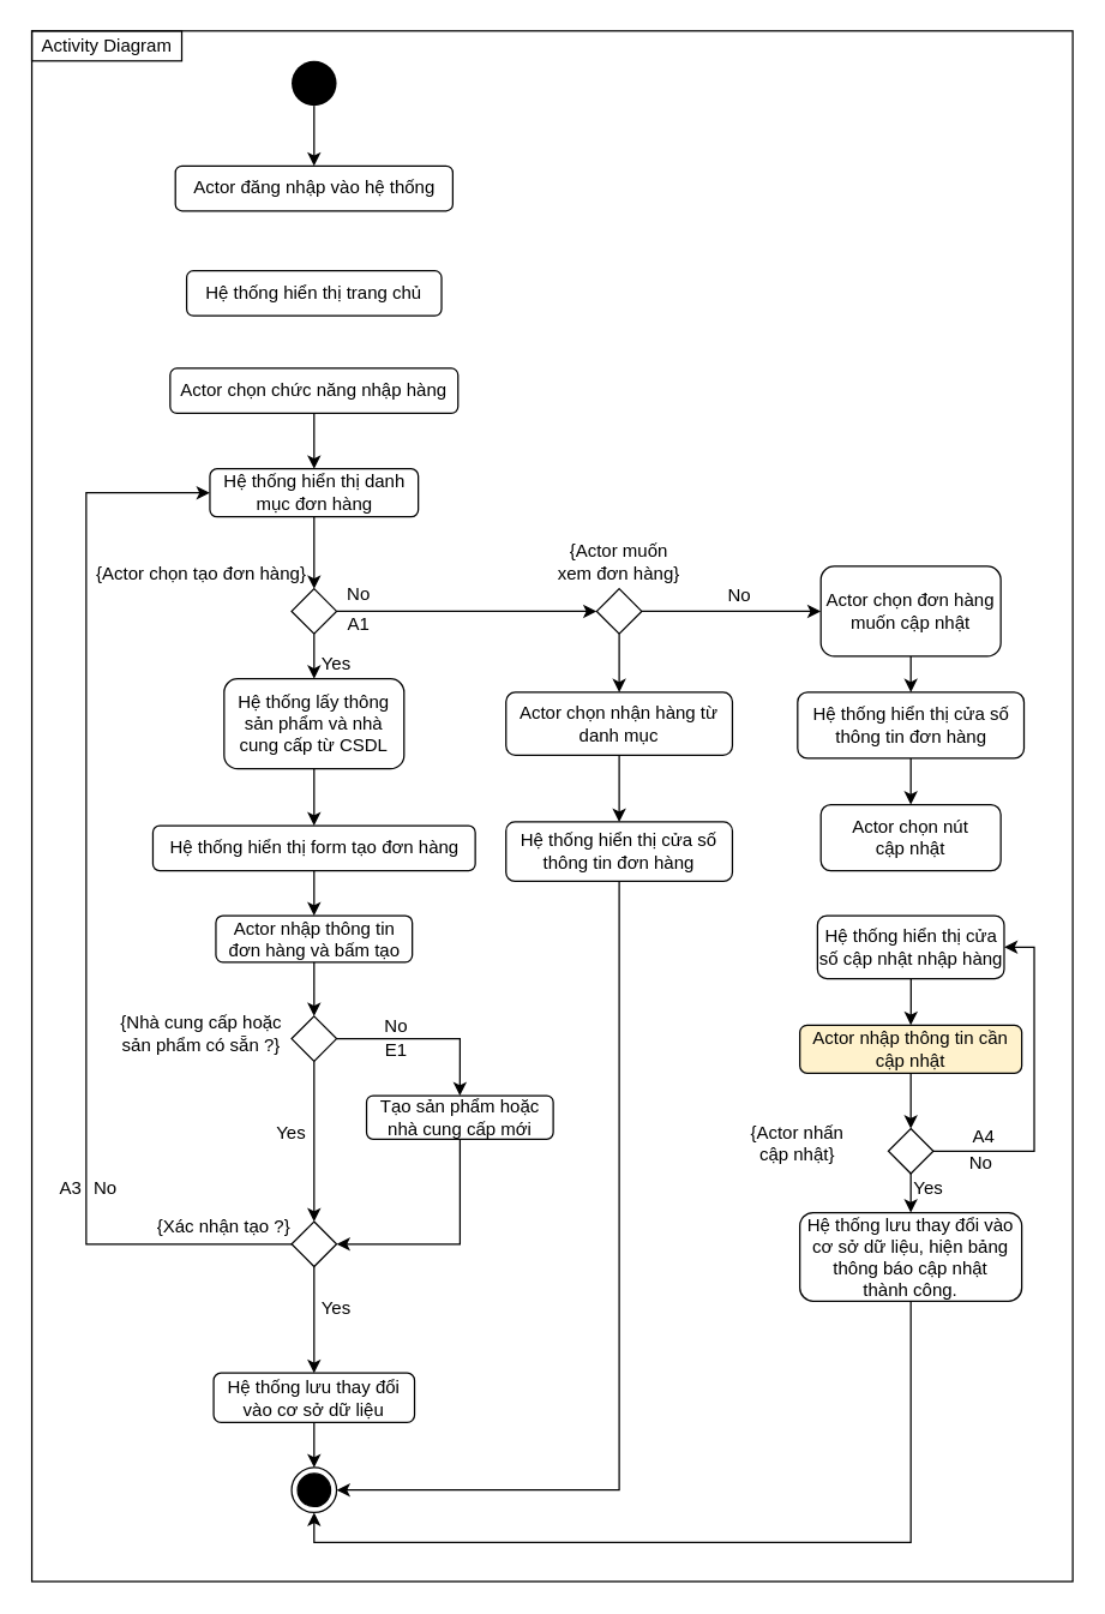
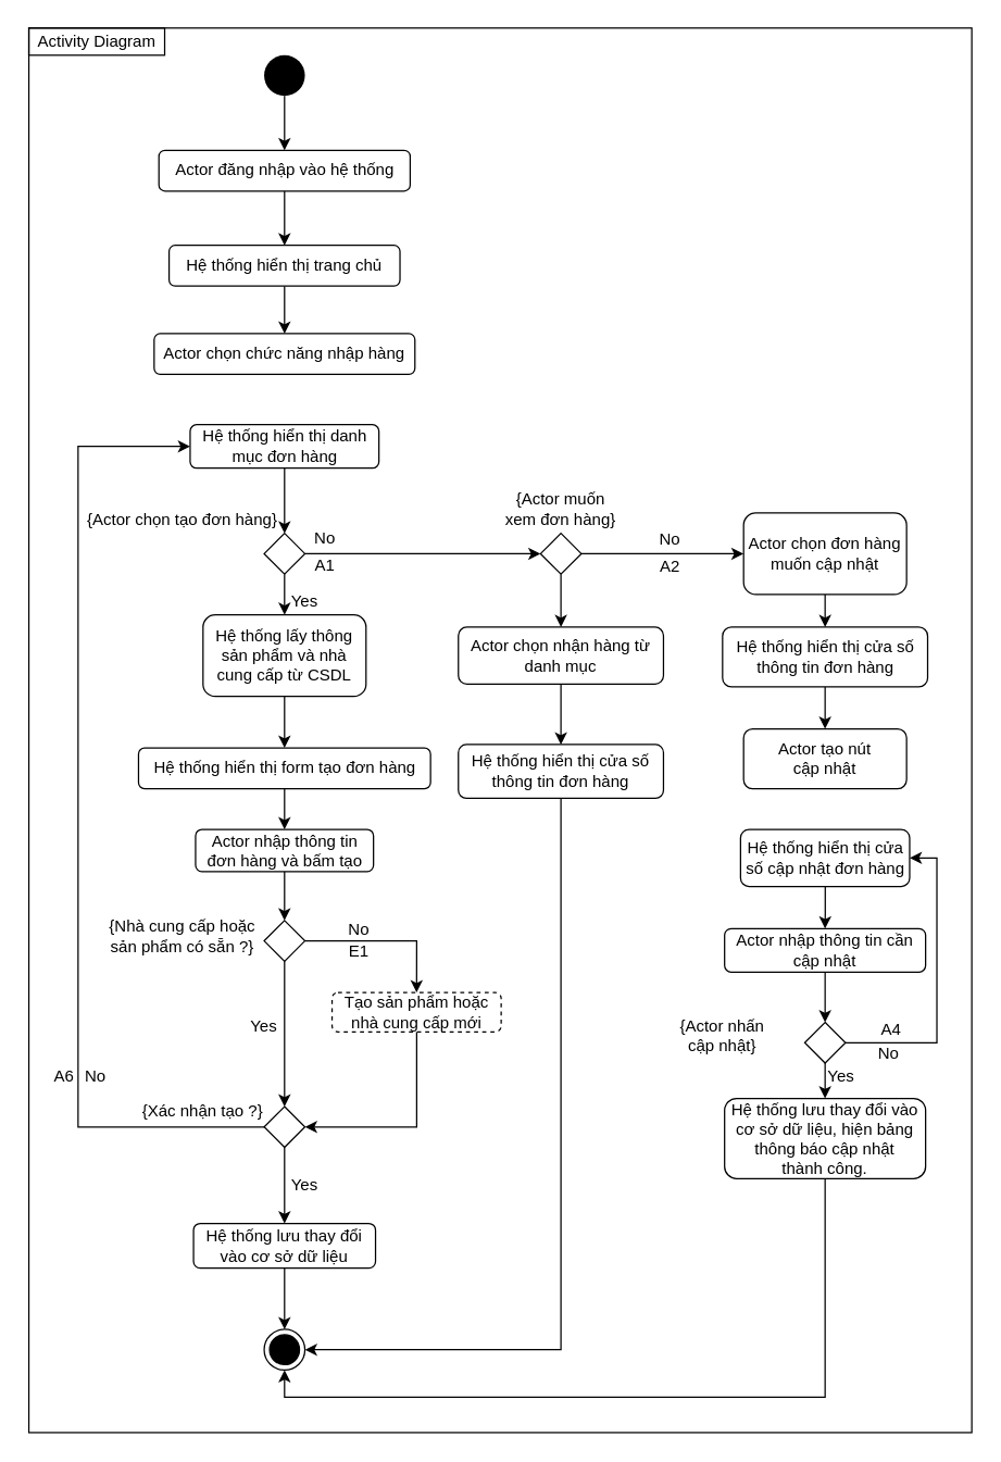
  <mxCell id="0" />
  <mxCell id="1" parent="0" />
  <mxCell id="2" value="" style="rounded=0;whiteSpace=wrap;html=1;fillColor=none;" parent="1" vertex="1"><mxGeometry x="20.75" y="20" width="694.25" height="1034" as="geometry" /></mxCell>
  <mxCell id="3" value="" style="edgeStyle=elbowEdgeStyle;elbow=vertical;endArrow=classic;html=1;exitX=0.5;exitY=1;exitDx=0;exitDy=0;entryX=0.5;entryY=0;entryDx=0;entryDy=0;" parent="1" edge="1"><mxGeometry width="50" height="50" relative="1" as="geometry"><mxPoint x="209" y="70" as="sourcePoint" /><mxPoint x="209" y="110" as="targetPoint" /></mxGeometry></mxCell>
  <mxCell id="4" value="" style="ellipse;fillColor=#000000;strokeColor=none;" parent="1" vertex="1"><mxGeometry x="194" width="30" height="30" as="geometry" y="40" /></mxCell>
+ <mxCell id="5" value="" style="edgeStyle=orthogonalEdgeStyle;rounded=0;orthogonalLoop=1;jettySize=auto;html=1;" parent="1" source="6" target="8" edge="1"><mxGeometry relative="1" as="geometry" /></mxCell>
  <mxCell id="6" value="Actor đăng nhập vào hệ thống" style="rounded=1;whiteSpace=wrap;html=1;fillColor=#FFFFFF;" parent="1" vertex="1"><mxGeometry x="116.5" y="110" width="185" height="30" as="geometry" /></mxCell>
+ <mxCell id="7" value="" style="edgeStyle=orthogonalEdgeStyle;rounded=0;orthogonalLoop=1;jettySize=auto;html=1;" parent="1" source="8" target="21" edge="1"><mxGeometry relative="1" as="geometry" /></mxCell>
  <mxCell id="8" value="Hệ thống hiển thị trang chủ" style="rounded=1;whiteSpace=wrap;html=1;fillColor=#FFFFFF;" parent="1" vertex="1"><mxGeometry x="124" y="180" width="170" height="30" as="geometry" /></mxCell>
  <mxCell id="9" style="edgeStyle=orthogonalEdgeStyle;rounded=0;orthogonalLoop=1;jettySize=auto;html=1;exitX=0.5;exitY=1;exitDx=0;exitDy=0;entryX=0.5;entryY=0;entryDx=0;entryDy=0;" edge="1" parent="1" source="10" target="34"><mxGeometry relative="1" as="geometry" /></mxCell>
  <mxCell id="10" value="&lt;div&gt;Hệ thống hiển thị form tạo đơn hàng&lt;/div&gt;" style="rounded=1;whiteSpace=wrap;html=1;fillColor=#FFFFFF;" parent="1" vertex="1"><mxGeometry x="101.5" y="550" width="215" height="30" as="geometry" /></mxCell>
  <mxCell id="11" style="edgeStyle=orthogonalEdgeStyle;rounded=0;orthogonalLoop=1;jettySize=auto;html=1;exitX=0.5;exitY=1;exitDx=0;exitDy=0;entryX=0.5;entryY=0;entryDx=0;entryDy=0;" edge="1" parent="1" source="13" target="54"><mxGeometry relative="1" as="geometry" /></mxCell>
  <mxCell id="12" style="edgeStyle=orthogonalEdgeStyle;rounded=0;orthogonalLoop=1;jettySize=auto;html=1;exitX=1;exitY=0.5;exitDx=0;exitDy=0;entryX=0;entryY=0.5;entryDx=0;entryDy=0;" edge="1" parent="1" source="13" target="60"><mxGeometry relative="1" as="geometry" /></mxCell>
  <mxCell id="13" value="" style="rhombus;fillColor=#FFFFFF;" parent="1" vertex="1"><mxGeometry x="194" y="392" width="30" height="30" as="geometry" /></mxCell>
  <mxCell id="14" value="{Actor chọn tạo đơn hàng}" style="text;html=1;strokeColor=none;fillColor=none;align=center;verticalAlign=middle;whiteSpace=wrap;rounded=0;" parent="1" vertex="1"><mxGeometry x="59" y="372" width="150" height="20" as="geometry" /></mxCell>
  <mxCell id="15" value="&lt;div&gt;Yes&lt;/div&gt;" style="text;html=1;strokeColor=none;fillColor=none;align=center;verticalAlign=middle;whiteSpace=wrap;rounded=0;" parent="1" vertex="1"><mxGeometry x="209" y="432" width="30" height="20" as="geometry" /></mxCell>
  <mxCell id="16" value="&lt;div&gt;No&lt;/div&gt;" style="text;html=1;strokeColor=none;fillColor=none;align=center;verticalAlign=middle;whiteSpace=wrap;rounded=0;" parent="1" vertex="1"><mxGeometry x="224" y="386" width="30" height="20" as="geometry" /></mxCell>
  <mxCell id="17" value="" style="ellipse;html=1;shape=endState;fillColor=#000000;strokeColor=#000000;" parent="1" vertex="1"><mxGeometry x="194" y="978" width="30" height="30" as="geometry" /></mxCell>
  <mxCell id="18" style="edgeStyle=orthogonalEdgeStyle;rounded=0;orthogonalLoop=1;jettySize=auto;html=1;exitX=0.5;exitY=1;exitDx=0;exitDy=0;entryX=1;entryY=0.5;entryDx=0;entryDy=0;" edge="1" parent="1" source="19" target="17"><mxGeometry relative="1" as="geometry" /></mxCell>
  <mxCell id="19" value="Hệ thống hiển thị cửa số thông tin đơn hàng" style="rounded=1;whiteSpace=wrap;html=1;fillColor=#FFFFFF;" parent="1" vertex="1"><mxGeometry x="337" y="547.5" width="151" height="39.5" as="geometry" /></mxCell>
- <mxCell id="20" value="" style="edgeStyle=orthogonalEdgeStyle;rounded=0;orthogonalLoop=1;jettySize=auto;html=1;" parent="1" source="21" target="23" edge="1"><mxGeometry relative="1" as="geometry" /></mxCell>
  <mxCell id="21" value="Actor chọn chức năng nhập hàng" style="rounded=1;whiteSpace=wrap;html=1;fillColor=#FFFFFF;" parent="1" vertex="1"><mxGeometry x="113" y="245" width="192" height="30" as="geometry" /></mxCell>
  <mxCell id="22" value="" style="edgeStyle=orthogonalEdgeStyle;rounded=0;orthogonalLoop=1;jettySize=auto;html=1;entryX=0.5;entryY=0;entryDx=0;entryDy=0;" parent="1" source="23" target="13" edge="1"><mxGeometry relative="1" as="geometry" /></mxCell>
  <mxCell id="23" value="Hệ thống hiển thị danh mục đơn hàng" style="rounded=1;whiteSpace=wrap;html=1;fillColor=#FFFFFF;" parent="1" vertex="1"><mxGeometry x="139.5" y="312" width="139" height="32" as="geometry" /></mxCell>
  <mxCell id="24" value="" style="edgeStyle=orthogonalEdgeStyle;rounded=0;orthogonalLoop=1;jettySize=auto;html=1;" parent="1" source="25" target="30" edge="1"><mxGeometry relative="1" as="geometry" /></mxCell>
- <mxCell id="25" value="Hệ thống hiển thị cửa số cập nhật nhập hàng" style="rounded=1;whiteSpace=wrap;html=1;fillColor=#FFFFFF;" parent="1" vertex="1"><mxGeometry x="544.75" y="610" width="124.5" height="42" as="geometry" /></mxCell>
+ <mxCell id="25" value="Hệ thống hiển thị cửa số cập nhật đơn hàng" style="rounded=1;whiteSpace=wrap;html=1;fillColor=#FFFFFF;" parent="1" vertex="1"><mxGeometry x="544.75" y="610" width="124.5" height="42" as="geometry" /></mxCell>
  <mxCell id="26" value="&lt;div&gt;Yes&lt;/div&gt;" style="text;html=1;strokeColor=none;fillColor=none;align=center;verticalAlign=middle;whiteSpace=wrap;rounded=0;" parent="1" vertex="1"><mxGeometry x="604" y="782" width="30" height="20" as="geometry" /></mxCell>
  <mxCell id="27" value="" style="edgeStyle=orthogonalEdgeStyle;rounded=0;orthogonalLoop=1;jettySize=auto;html=1;entryX=0.5;entryY=0;entryDx=0;entryDy=0;" parent="1" source="28" target="19" edge="1"><mxGeometry relative="1" as="geometry"><mxPoint x="369.5" y="537" as="targetPoint" /></mxGeometry></mxCell>
  <mxCell id="28" value="Actor chọn nhận hàng từ danh mục" style="rounded=1;whiteSpace=wrap;html=1;fillColor=#FFFFFF;" parent="1" vertex="1"><mxGeometry x="337" y="461" width="151" height="42" as="geometry" /></mxCell>
  <mxCell id="29" style="edgeStyle=orthogonalEdgeStyle;rounded=0;orthogonalLoop=1;jettySize=auto;html=1;exitX=0.5;exitY=1;exitDx=0;exitDy=0;entryX=0.5;entryY=0;entryDx=0;entryDy=0;" edge="1" parent="1" source="30" target="69"><mxGeometry relative="1" as="geometry" /></mxCell>
- <mxCell id="30" value="Actor nhập thông tin cần cập nhật" style="rounded=1;whiteSpace=wrap;html=1;fillColor=#fff2cc;" parent="1" vertex="1"><mxGeometry x="533" y="683" width="148" height="32" as="geometry" /></mxCell>
+ <mxCell id="30" value="Actor nhập thông tin cần cập nhật" style="rounded=1;whiteSpace=wrap;html=1;fillColor=#FFFFFF;" parent="1" vertex="1"><mxGeometry x="533" y="683" width="148" height="32" as="geometry" /></mxCell>
  <mxCell id="31" style="edgeStyle=orthogonalEdgeStyle;rounded=0;orthogonalLoop=1;jettySize=auto;html=1;exitX=0.5;exitY=1;exitDx=0;exitDy=0;entryX=0.5;entryY=1;entryDx=0;entryDy=0;" edge="1" parent="1" source="32" target="17"><mxGeometry relative="1" as="geometry" /></mxCell>
  <mxCell id="32" value="Hệ thống lưu thay đổi vào cơ sở dữ liệu, hiện bảng thông báo cập nhật &lt;br&gt;thành công." style="rounded=1;whiteSpace=wrap;html=1;fillColor=#FFFFFF;" parent="1" vertex="1"><mxGeometry x="533" y="808" width="148" height="59" as="geometry" /></mxCell>
  <mxCell id="33" value="" style="edgeStyle=orthogonalEdgeStyle;rounded=0;orthogonalLoop=1;jettySize=auto;html=1;" parent="1" source="34" target="46" edge="1"><mxGeometry relative="1" as="geometry" /></mxCell>
  <mxCell id="34" value="Actor nhập thông tin đơn hàng và bấm tạo" style="rounded=1;whiteSpace=wrap;html=1;fillColor=#FFFFFF;" parent="1" vertex="1"><mxGeometry x="143.5" y="610" width="131" height="31" as="geometry" /></mxCell>
  <mxCell id="35" style="edgeStyle=orthogonalEdgeStyle;rounded=0;orthogonalLoop=1;jettySize=auto;html=1;exitX=0.5;exitY=1;exitDx=0;exitDy=0;entryX=0.5;entryY=0;entryDx=0;entryDy=0;" edge="1" parent="1" source="36" target="17"><mxGeometry relative="1" as="geometry" /></mxCell>
- <mxCell id="36" value="Hệ thống lưu thay đổi vào cơ sở dữ liệu" style="rounded=1;whiteSpace=wrap;html=1;fillColor=#FFFFFF;" parent="1" vertex="1"><mxGeometry x="142" y="915" width="134" height="33" as="geometry" /></mxCell>
+ <mxCell id="36" value="Hệ thống lưu thay đổi vào cơ sở dữ liệu" style="rounded=1;whiteSpace=wrap;html=1;fillColor=#FFFFFF;" parent="1" vertex="1"><mxGeometry x="142" y="900" width="134" height="33" as="geometry" /></mxCell>
  <mxCell id="37" value="&lt;div&gt;No&lt;/div&gt;" style="text;html=1;strokeColor=none;fillColor=none;align=center;verticalAlign=middle;whiteSpace=wrap;rounded=0;" parent="1" vertex="1"><mxGeometry x="639.25" y="765" width="30" height="20" as="geometry" /></mxCell>
  <mxCell id="38" value="" style="edgeStyle=orthogonalEdgeStyle;rounded=0;orthogonalLoop=1;jettySize=auto;html=1;" parent="1" source="40" target="36" edge="1"><mxGeometry relative="1" as="geometry" /></mxCell>
  <mxCell id="39" style="edgeStyle=orthogonalEdgeStyle;rounded=0;orthogonalLoop=1;jettySize=auto;html=1;exitX=0;exitY=0.5;exitDx=0;exitDy=0;entryX=0;entryY=0.5;entryDx=0;entryDy=0;" parent="1" source="40" target="23" edge="1"><mxGeometry relative="1" as="geometry"><Array as="points"><mxPoint x="57" y="829" /><mxPoint x="57" y="328" /></Array></mxGeometry></mxCell>
  <mxCell id="40" value="" style="rhombus;fillColor=#FFFFFF;" parent="1" vertex="1"><mxGeometry x="194" y="814" width="30" height="30" as="geometry" /></mxCell>
  <mxCell id="41" value="{Xác nhận tạo ?}" style="text;html=1;strokeColor=none;fillColor=none;align=center;verticalAlign=middle;whiteSpace=wrap;rounded=0;" parent="1" vertex="1"><mxGeometry x="101.5" y="808" width="94" height="20" as="geometry" /></mxCell>
  <mxCell id="42" value="&lt;div&gt;Yes&lt;/div&gt;" style="text;html=1;strokeColor=none;fillColor=none;align=center;verticalAlign=middle;whiteSpace=wrap;rounded=0;" parent="1" vertex="1"><mxGeometry x="209" y="862" width="30" height="20" as="geometry" /></mxCell>
  <mxCell id="43" value="&lt;div&gt;No&lt;/div&gt;" style="text;html=1;strokeColor=none;fillColor=none;align=center;verticalAlign=middle;whiteSpace=wrap;rounded=0;" parent="1" vertex="1"><mxGeometry x="55" y="782" width="30" height="20" as="geometry" /></mxCell>
  <mxCell id="44" style="edgeStyle=orthogonalEdgeStyle;rounded=0;orthogonalLoop=1;jettySize=auto;html=1;entryX=0.5;entryY=0;entryDx=0;entryDy=0;" parent="1" source="46" target="49" edge="1"><mxGeometry relative="1" as="geometry" /></mxCell>
  <mxCell id="45" style="edgeStyle=orthogonalEdgeStyle;rounded=0;orthogonalLoop=1;jettySize=auto;html=1;entryX=0.5;entryY=0;entryDx=0;entryDy=0;" parent="1" source="46" target="40" edge="1"><mxGeometry relative="1" as="geometry" /></mxCell>
  <mxCell id="46" value="" style="rhombus;fillColor=#FFFFFF;" parent="1" vertex="1"><mxGeometry x="194" y="677" width="30" height="30" as="geometry" /></mxCell>
  <mxCell id="47" value="{Nhà cung cấp hoặc sản phẩm có sẵn ?}" style="text;html=1;strokeColor=none;fillColor=none;align=center;verticalAlign=middle;whiteSpace=wrap;rounded=0;" parent="1" vertex="1"><mxGeometry x="68" y="671" width="132" height="36" as="geometry" /></mxCell>
  <mxCell id="48" style="edgeStyle=orthogonalEdgeStyle;rounded=0;orthogonalLoop=1;jettySize=auto;html=1;entryX=1;entryY=0.5;entryDx=0;entryDy=0;" parent="1" source="49" target="40" edge="1"><mxGeometry relative="1" as="geometry"><Array as="points"><mxPoint x="306" y="829" /></Array></mxGeometry></mxCell>
- <mxCell id="49" value="Tạo sản phẩm hoặc nhà cung cấp mới" style="rounded=1;whiteSpace=wrap;html=1;fillColor=#FFFFFF;" parent="1" vertex="1"><mxGeometry x="244" y="730" width="124.5" height="29" as="geometry" /></mxCell>
+ <mxCell id="49" value="Tạo sản phẩm hoặc nhà cung cấp mới" style="rounded=1;whiteSpace=wrap;html=1;fillColor=#FFFFFF;dashed=1;" parent="1" vertex="1"><mxGeometry x="244" y="730" width="124.5" height="29" as="geometry" /></mxCell>
  <mxCell id="50" value="&lt;div&gt;Yes&lt;/div&gt;" style="text;html=1;strokeColor=none;fillColor=none;align=center;verticalAlign=middle;whiteSpace=wrap;rounded=0;" parent="1" vertex="1"><mxGeometry x="179" y="745" width="30" height="20" as="geometry" /></mxCell>
  <mxCell id="51" value="&lt;div&gt;No&lt;/div&gt;" style="text;html=1;strokeColor=none;fillColor=none;align=center;verticalAlign=middle;whiteSpace=wrap;rounded=0;" parent="1" vertex="1"><mxGeometry x="248.5" y="674" width="30" height="20" as="geometry" /></mxCell>
  <mxCell id="52" value="Activity Diagram" style="rounded=0;whiteSpace=wrap;html=1;fillColor=none;" parent="1" vertex="1"><mxGeometry x="20.75" y="20" width="100" height="20" as="geometry" /></mxCell>
  <mxCell id="53" style="edgeStyle=orthogonalEdgeStyle;rounded=0;orthogonalLoop=1;jettySize=auto;html=1;exitX=0.5;exitY=1;exitDx=0;exitDy=0;entryX=0.5;entryY=0;entryDx=0;entryDy=0;" edge="1" parent="1" source="54" target="10"><mxGeometry relative="1" as="geometry" /></mxCell>
  <mxCell id="54" value="Hệ thống lấy thông sản phẩm và nhà cung cấp từ CSDL" style="rounded=1;whiteSpace=wrap;html=1;" vertex="1" parent="1"><mxGeometry x="149" y="452" width="120" height="60" as="geometry" /></mxCell>
  <mxCell id="55" value="A1" style="text;html=1;strokeColor=none;fillColor=none;align=center;verticalAlign=middle;whiteSpace=wrap;rounded=0;" vertex="1" parent="1"><mxGeometry x="219" y="406" width="40" height="20" as="geometry" /></mxCell>
- <mxCell id="56" value="A3" style="text;html=1;strokeColor=none;fillColor=none;align=center;verticalAlign=middle;whiteSpace=wrap;rounded=0;" vertex="1" parent="1"><mxGeometry x="27" y="782" width="40" height="20" as="geometry" /></mxCell>
+ <mxCell id="56" value="A6" style="text;html=1;strokeColor=none;fillColor=none;align=center;verticalAlign=middle;whiteSpace=wrap;rounded=0;" vertex="1" parent="1"><mxGeometry x="27" y="782" width="40" height="20" as="geometry" /></mxCell>
  <mxCell id="57" value="E1" style="text;html=1;strokeColor=none;fillColor=none;align=center;verticalAlign=middle;whiteSpace=wrap;rounded=0;" vertex="1" parent="1"><mxGeometry x="243.5" y="690" width="40" height="20" as="geometry" /></mxCell>
  <mxCell id="58" style="edgeStyle=orthogonalEdgeStyle;rounded=0;orthogonalLoop=1;jettySize=auto;html=1;exitX=0.5;exitY=1;exitDx=0;exitDy=0;entryX=0.5;entryY=0;entryDx=0;entryDy=0;" edge="1" parent="1" source="60" target="28"><mxGeometry relative="1" as="geometry" /></mxCell>
  <mxCell id="59" style="edgeStyle=orthogonalEdgeStyle;rounded=0;orthogonalLoop=1;jettySize=auto;html=1;exitX=1;exitY=0.5;exitDx=0;exitDy=0;entryX=0;entryY=0.5;entryDx=0;entryDy=0;" edge="1" parent="1" source="60" target="63"><mxGeometry relative="1" as="geometry" /></mxCell>
  <mxCell id="60" value="" style="rhombus;" vertex="1" parent="1"><mxGeometry x="397.5" y="392" width="30" height="30" as="geometry" /></mxCell>
  <mxCell id="61" value="{Actor muốn xem đơn hàng}" style="text;html=1;strokeColor=none;fillColor=none;align=center;verticalAlign=middle;whiteSpace=wrap;rounded=0;" vertex="1" parent="1"><mxGeometry x="366" y="364" width="93" height="20" as="geometry" /></mxCell>
  <mxCell id="62" style="edgeStyle=orthogonalEdgeStyle;rounded=0;orthogonalLoop=1;jettySize=auto;html=1;exitX=0.5;exitY=1;exitDx=0;exitDy=0;entryX=0.5;entryY=0;entryDx=0;entryDy=0;" edge="1" parent="1" source="63" target="65"><mxGeometry relative="1" as="geometry" /></mxCell>
  <mxCell id="63" value="Actor chọn đơn hàng muốn cập nhật" style="rounded=1;whiteSpace=wrap;html=1;" vertex="1" parent="1"><mxGeometry x="547" y="377" width="120" height="60" as="geometry" /></mxCell>
  <mxCell id="64" style="edgeStyle=orthogonalEdgeStyle;rounded=0;orthogonalLoop=1;jettySize=auto;html=1;exitX=0.5;exitY=1;exitDx=0;exitDy=0;entryX=0.5;entryY=0;entryDx=0;entryDy=0;" edge="1" parent="1" source="65" target="66"><mxGeometry relative="1" as="geometry" /></mxCell>
  <mxCell id="65" value="Hệ thống hiển thị cửa số thông tin đơn hàng" style="rounded=1;whiteSpace=wrap;html=1;fillColor=#FFFFFF;" vertex="1" parent="1"><mxGeometry x="531.5" y="461" width="151" height="44" as="geometry" /></mxCell>
- <mxCell id="66" value="Actor chọn nút &lt;br&gt;cập nhật" style="rounded=1;whiteSpace=wrap;html=1;" vertex="1" parent="1"><mxGeometry x="547" y="536" width="120" height="44" as="geometry" /></mxCell>
+ <mxCell id="66" value="Actor tạo nút &lt;br&gt;cập nhật" style="rounded=1;whiteSpace=wrap;html=1;" vertex="1" parent="1"><mxGeometry x="547" y="536" width="120" height="44" as="geometry" /></mxCell>
  <mxCell id="67" style="edgeStyle=orthogonalEdgeStyle;rounded=0;orthogonalLoop=1;jettySize=auto;html=1;exitX=0.5;exitY=1;exitDx=0;exitDy=0;entryX=0.5;entryY=0;entryDx=0;entryDy=0;" edge="1" parent="1" source="69" target="32"><mxGeometry relative="1" as="geometry" /></mxCell>
  <mxCell id="68" style="edgeStyle=orthogonalEdgeStyle;rounded=0;orthogonalLoop=1;jettySize=auto;html=1;exitX=1;exitY=0.5;exitDx=0;exitDy=0;entryX=1;entryY=0.5;entryDx=0;entryDy=0;" edge="1" parent="1" source="69" target="25"><mxGeometry relative="1" as="geometry" /></mxCell>
  <mxCell id="69" value="" style="rhombus;" vertex="1" parent="1"><mxGeometry x="592" y="752" width="30" height="30" as="geometry" /></mxCell>
  <mxCell id="70" value="{Actor nhấn cập nhật}" style="text;html=1;strokeColor=none;fillColor=none;align=center;verticalAlign=middle;whiteSpace=wrap;rounded=0;" vertex="1" parent="1"><mxGeometry x="493" y="752" width="77" height="20" as="geometry" /></mxCell>
+ <mxCell id="71" value="A2" style="text;html=1;strokeColor=none;fillColor=none;align=center;verticalAlign=middle;whiteSpace=wrap;rounded=0;" vertex="1" parent="1"><mxGeometry x="473" y="407" width="40" height="20" as="geometry" /></mxCell>
  <mxCell id="72" value="No" style="text;html=1;strokeColor=none;fillColor=none;align=center;verticalAlign=middle;whiteSpace=wrap;rounded=0;" vertex="1" parent="1"><mxGeometry x="473" y="387" width="40" height="20" as="geometry" /></mxCell>
  <mxCell id="73" value="A4" style="text;html=1;strokeColor=none;fillColor=none;align=center;verticalAlign=middle;whiteSpace=wrap;rounded=0;" vertex="1" parent="1"><mxGeometry x="636" y="748" width="40" height="20" as="geometry" /></mxCell>
